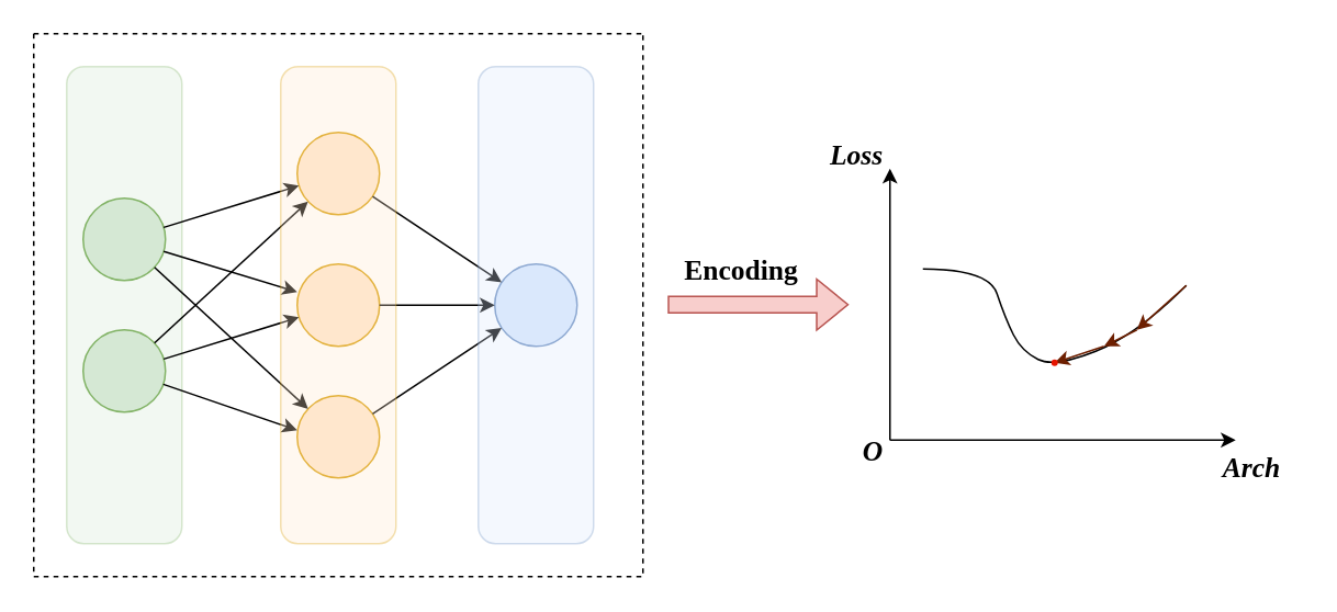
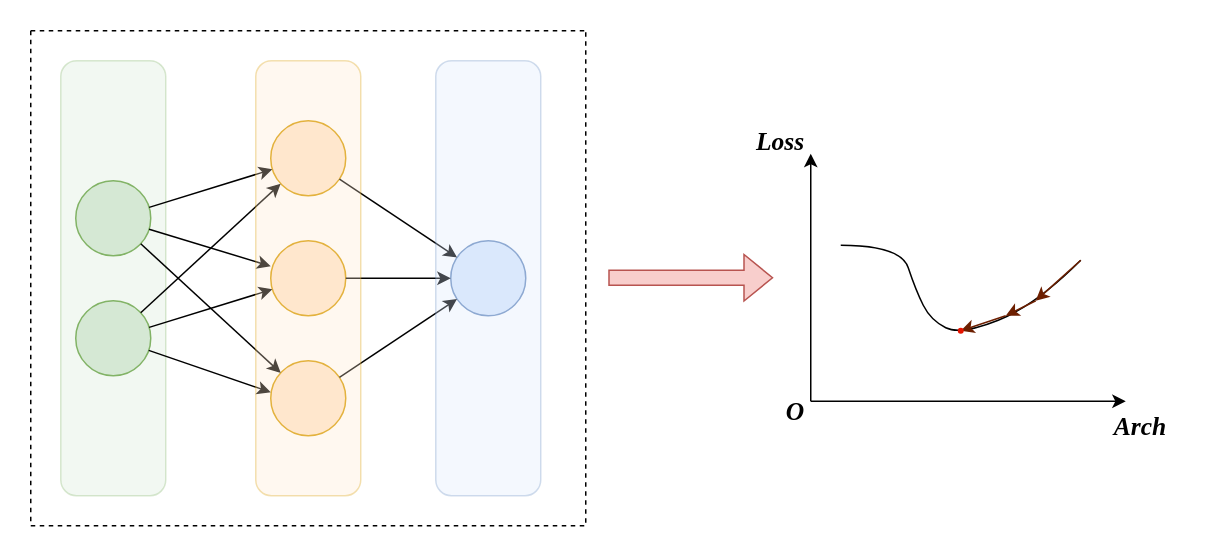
  <mxCell id="0" />
  <mxCell id="1" parent="0" />
  <mxCell id="2" value="" style="rounded=1;whiteSpace=wrap;html=1;fillColor=#d5e8d4;strokeColor=#82b366;opacity=30;" vertex="1" parent="1"><mxGeometry x="40" y="40" width="70" height="290" as="geometry" /></mxCell>
  <mxCell id="3" value="" style="ellipse;whiteSpace=wrap;html=1;aspect=fixed;fillColor=#d5e8d4;strokeColor=#82b366;" parent="1" vertex="1"><mxGeometry x="50" y="120" width="50" height="50" as="geometry" /></mxCell>
  <mxCell id="4" value="" style="ellipse;whiteSpace=wrap;html=1;aspect=fixed;fillColor=#d5e8d4;strokeColor=#82b366;" parent="1" vertex="1"><mxGeometry x="50" y="200" width="50" height="50" as="geometry" /></mxCell>
  <mxCell id="5" value="" style="ellipse;whiteSpace=wrap;html=1;aspect=fixed;fillColor=#ffe6cc;strokeColor=#d79b00;" parent="1" vertex="1"><mxGeometry x="180" y="160" width="50" height="50" as="geometry" /></mxCell>
  <mxCell id="6" value="" style="ellipse;whiteSpace=wrap;html=1;aspect=fixed;fillColor=#ffe6cc;strokeColor=#d79b00;" parent="1" vertex="1"><mxGeometry x="180" y="240" width="50" height="50" as="geometry" /></mxCell>
  <mxCell id="7" value="" style="ellipse;whiteSpace=wrap;html=1;aspect=fixed;fillColor=#ffe6cc;strokeColor=#d79b00;" parent="1" vertex="1"><mxGeometry x="180" y="80" width="50" height="50" as="geometry" /></mxCell>
  <mxCell id="8" value="" style="ellipse;whiteSpace=wrap;html=1;aspect=fixed;fillColor=#dae8fc;strokeColor=#6c8ebf;" parent="1" vertex="1"><mxGeometry x="300" y="160" width="50" height="50" as="geometry" /></mxCell>
  <mxCell id="9" value="" style="endArrow=classic;html=1;rounded=0;" parent="1" source="3" target="7" edge="1"><mxGeometry width="50" height="50" relative="1" as="geometry"><mxPoint x="370" y="280" as="sourcePoint" /><mxPoint x="420" y="230" as="targetPoint" /></mxGeometry></mxCell>
  <mxCell id="10" value="" style="endArrow=classic;html=1;rounded=0;entryX=0;entryY=0.34;entryDx=0;entryDy=0;entryPerimeter=0;" parent="1" source="3" target="5" edge="1"><mxGeometry width="50" height="50" relative="1" as="geometry"><mxPoint x="370" y="280" as="sourcePoint" /><mxPoint x="420" y="230" as="targetPoint" /></mxGeometry></mxCell>
  <mxCell id="11" value="" style="endArrow=classic;html=1;rounded=0;" parent="1" edge="1" target="5" source="4"><mxGeometry width="50" height="50" relative="1" as="geometry"><mxPoint x="140" y="220" as="sourcePoint" /><mxPoint x="184" y="200" as="targetPoint" /></mxGeometry></mxCell>
  <mxCell id="12" value="" style="endArrow=classic;html=1;rounded=0;entryX=0;entryY=0.34;entryDx=0;entryDy=0;entryPerimeter=0;" parent="1" source="4" edge="1"><mxGeometry width="50" height="50" relative="1" as="geometry"><mxPoint x="137" y="240" as="sourcePoint" /><mxPoint x="180" y="261" as="targetPoint" /></mxGeometry></mxCell>
  <mxCell id="13" value="" style="endArrow=classic;html=1;rounded=0;" parent="1" source="3" target="6" edge="1"><mxGeometry width="50" height="50" relative="1" as="geometry"><mxPoint x="140" y="180" as="sourcePoint" /><mxPoint x="420" y="230" as="targetPoint" /></mxGeometry></mxCell>
  <mxCell id="14" value="" style="endArrow=classic;html=1;rounded=0;" parent="1" source="4" target="7" edge="1"><mxGeometry width="50" height="50" relative="1" as="geometry"><mxPoint x="370" y="280" as="sourcePoint" /><mxPoint x="420" y="230" as="targetPoint" /></mxGeometry></mxCell>
  <mxCell id="15" value="" style="endArrow=classic;html=1;rounded=0;" parent="1" source="7" target="8" edge="1"><mxGeometry width="50" height="50" relative="1" as="geometry"><mxPoint x="370" y="280" as="sourcePoint" /><mxPoint x="420" y="230" as="targetPoint" /></mxGeometry></mxCell>
  <mxCell id="16" value="" style="endArrow=classic;html=1;rounded=0;" parent="1" source="6" target="8" edge="1"><mxGeometry width="50" height="50" relative="1" as="geometry"><mxPoint x="220" y="260" as="sourcePoint" /><mxPoint x="270" y="210" as="targetPoint" /></mxGeometry></mxCell>
  <mxCell id="17" value="" style="endArrow=classic;html=1;rounded=0;exitX=1;exitY=0.5;exitDx=0;exitDy=0;entryX=0;entryY=0.5;entryDx=0;entryDy=0;" parent="1" source="5" target="8" edge="1"><mxGeometry width="50" height="50" relative="1" as="geometry"><mxPoint x="370" y="280" as="sourcePoint" /><mxPoint x="420" y="230" as="targetPoint" /></mxGeometry></mxCell>
  <mxCell id="18" value="" style="rounded=1;whiteSpace=wrap;html=1;fillColor=#ffe6cc;strokeColor=#d79b00;opacity=30;" vertex="1" parent="1"><mxGeometry x="170" y="40" width="70" height="290" as="geometry" /></mxCell>
  <mxCell id="19" value="" style="rounded=1;whiteSpace=wrap;html=1;fillColor=#dae8fc;strokeColor=#6c8ebf;opacity=30;" vertex="1" parent="1"><mxGeometry x="290" y="40" width="70" height="290" as="geometry" /></mxCell>
  <mxCell id="20" value="" style="swimlane;startSize=0;dashed=1;" vertex="1" parent="1"><mxGeometry x="20" y="20" width="370" height="330" as="geometry" /></mxCell>
  <mxCell id="21" value="" style="endArrow=classic;html=1;rounded=0;" edge="1" parent="1"><mxGeometry width="50" height="50" relative="1" as="geometry"><mxPoint x="540" y="267" as="sourcePoint" /><mxPoint x="540" y="102" as="targetPoint" /></mxGeometry></mxCell>
  <mxCell id="22" value="" style="endArrow=classic;html=1;rounded=0;" edge="1" parent="1"><mxGeometry width="50" height="50" relative="1" as="geometry"><mxPoint x="540" y="267" as="sourcePoint" /><mxPoint x="750" y="267" as="targetPoint" /></mxGeometry></mxCell>
  <mxCell id="23" value="" style="curved=1;endArrow=none;html=1;rounded=0;endFill=0;" edge="1" parent="1"><mxGeometry width="50" height="50" relative="1" as="geometry"><mxPoint x="560" y="163" as="sourcePoint" /><mxPoint x="720" y="173" as="targetPoint" /><Array as="points"><mxPoint x="600" y="163" /><mxPoint x="610" y="193" /><mxPoint x="620" y="213" /><mxPoint x="640" y="223" /><mxPoint x="690" y="203" /></Array></mxGeometry></mxCell>
  <mxCell id="24" value="&lt;font size=&quot;1&quot; face=&quot;Times New Roman&quot;&gt;&lt;b&gt;&lt;i style=&quot;font-size: 17px;&quot;&gt;O&lt;/i&gt;&lt;/b&gt;&lt;/font&gt;" style="text;html=1;strokeColor=none;fillColor=none;align=center;verticalAlign=middle;whiteSpace=wrap;rounded=0;" vertex="1" parent="1"><mxGeometry x="500" y="260" width="60" height="30" as="geometry" /></mxCell>
  <mxCell id="25" value="" style="shape=flexArrow;endArrow=classic;html=1;rounded=0;fillColor=#f8cecc;strokeColor=#b85450;" edge="1" parent="1"><mxGeometry width="50" height="50" relative="1" as="geometry"><mxPoint x="405" y="184.68" as="sourcePoint" /><mxPoint x="515" y="184.68" as="targetPoint" /></mxGeometry></mxCell>
  <mxCell id="26" value="" style="endArrow=classic;html=1;rounded=0;fillColor=#a0522d;strokeColor=#6D1F00;" edge="1" parent="1"><mxGeometry width="50" height="50" relative="1" as="geometry"><mxPoint x="720" y="173" as="sourcePoint" /><mxPoint x="690" y="200" as="targetPoint" /></mxGeometry></mxCell>
  <mxCell id="27" value="" style="endArrow=classic;html=1;rounded=0;fillColor=#a0522d;strokeColor=#6D1F00;" edge="1" parent="1"><mxGeometry width="50" height="50" relative="1" as="geometry"><mxPoint x="690" y="200" as="sourcePoint" /><mxPoint x="670" y="210" as="targetPoint" /></mxGeometry></mxCell>
  <mxCell id="28" value="" style="endArrow=classic;html=1;rounded=0;fillColor=#a0522d;strokeColor=#6D1F00;entryX=0.5;entryY=0.5;entryDx=0;entryDy=0;entryPerimeter=0;" edge="1" parent="1" target="29"><mxGeometry width="50" height="50" relative="1" as="geometry"><mxPoint x="670" y="210" as="sourcePoint" /><mxPoint x="638" y="230" as="targetPoint" /></mxGeometry></mxCell>
  <mxCell id="29" value="" style="ellipse;whiteSpace=wrap;html=1;aspect=fixed;fillColor=#e51400;fontColor=#ffffff;strokeColor=none;flipV=1;" vertex="1" parent="1"><mxGeometry x="638" y="218" width="4" height="4" as="geometry" /></mxCell>
  <mxCell id="30" value="&lt;font size=&quot;1&quot; face=&quot;Times New Roman&quot;&gt;&lt;b&gt;&lt;i style=&quot;font-size: 17px;&quot;&gt;Loss&lt;/i&gt;&lt;/b&gt;&lt;/font&gt;" style="text;html=1;strokeColor=none;fillColor=none;align=center;verticalAlign=middle;whiteSpace=wrap;rounded=0;" vertex="1" parent="1"><mxGeometry x="490" y="80" width="60" height="30" as="geometry" /></mxCell>
  <mxCell id="31" value="&lt;font size=&quot;1&quot; face=&quot;Times New Roman&quot;&gt;&lt;b&gt;&lt;i style=&quot;font-size: 17px;&quot;&gt;Arch&lt;/i&gt;&lt;/b&gt;&lt;/font&gt;" style="text;html=1;strokeColor=none;fillColor=none;align=center;verticalAlign=middle;whiteSpace=wrap;rounded=0;" vertex="1" parent="1"><mxGeometry x="730" y="270" width="60" height="30" as="geometry" /></mxCell>
- <mxCell id="32" value="&lt;font size=&quot;1&quot; face=&quot;Times New Roman&quot;&gt;&lt;b&gt;&lt;span style=&quot;font-size: 17px;&quot;&gt;Encoding&lt;/span&gt;&lt;/b&gt;&lt;/font&gt;" style="text;html=1;strokeColor=none;fillColor=none;align=center;verticalAlign=middle;whiteSpace=wrap;rounded=0;" vertex="1" parent="1"><mxGeometry x="420" y="150" width="60" height="30" as="geometry" /></mxCell>
